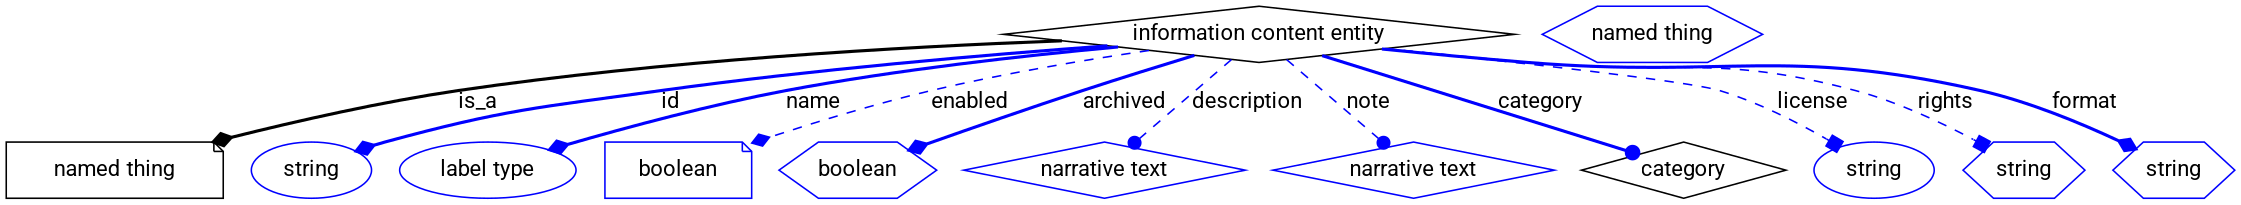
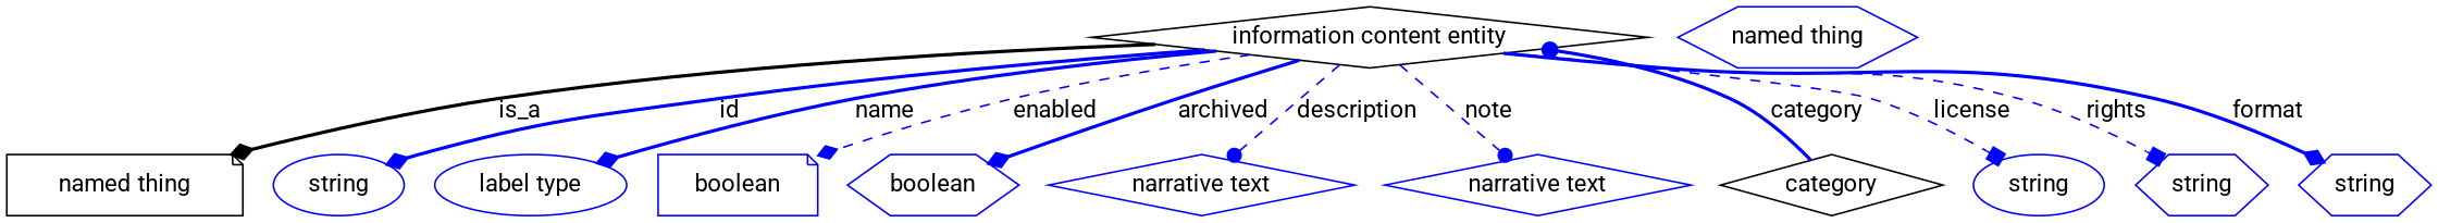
  digraph {
    fontname=Roboto
    node [fontname=Roboto shape=diamond color=blue]
    edge [arrowhead=diamond fontname=Roboto style=bold color=blue]
    n1 [height=0.5 label="information content entity" width=3.7191 color=""]
    "named thing" [height=0.5 shape=note width=1.9318 color=""]
    n3 [height=0.5 label=string shape=ellipse width=1.0652]
    n4 [height=0.5 label="label type" shape=ellipse width=1.5707]
    n5 [height=0.5 label=boolean shape=note width=1.2999]
    n6 [height=0.5 label=boolean shape=hexagon width=1.2999]
    n7 [height=0.5 label="narrative text" width=2.0943]
    n8 [height=0.5 label="narrative text" width=2.0943]
    category [height=0.5 width=1.4443 color=""]
    n10 [height=0.5 label=string shape=ellipse width=1.0652]
    n11 [height=0.5 label=string shape=hexagon width=1.0652]
    n12 [height=0.5 label=string shape=hexagon width=1.0652]
    n13 [height=0.5 label="named thing" shape=hexagon width=1.9318]
    n1 -> "named thing" [label=is_a color=""]
    n1 -> n3 [label=id]
    n1 -> n4 [label=name]
    n1 -> n5 [label=enabled style=dashed]
    n1 -> n6 [label=archived]
    n1 -> n7 [arrowhead=dot label=description style=dashed]
    n1 -> n8 [arrowhead=dot label=note style=dashed]
-   n1 -> category [arrowhead=dot label=category]
+   category -> n1 [arrowhead=dot label=category]
    n1 -> n10 [arrowhead=box label=license style=dashed]
    n1 -> n11 [arrowhead=box label=rights style=dashed]
    n1 -> n12 [label=format]
  }
